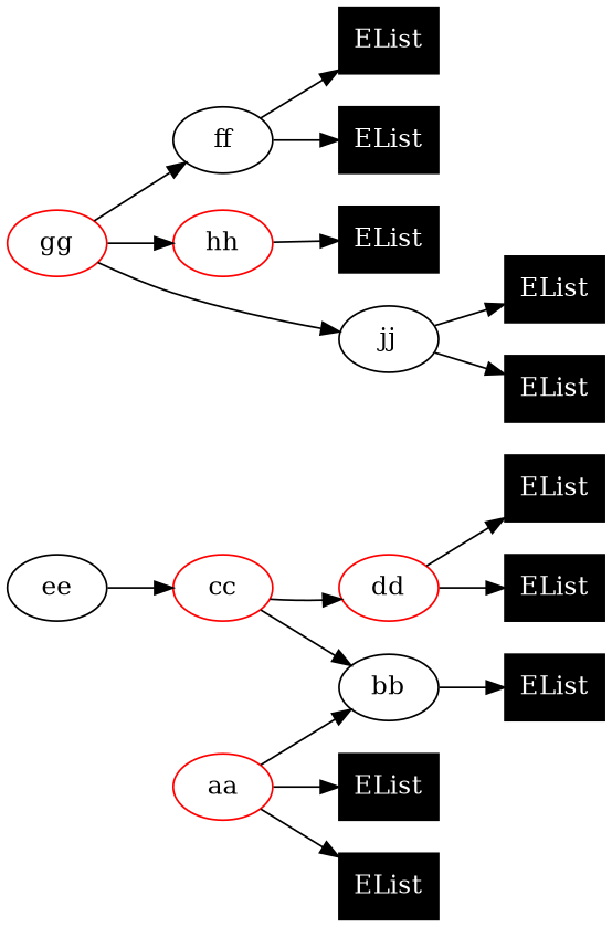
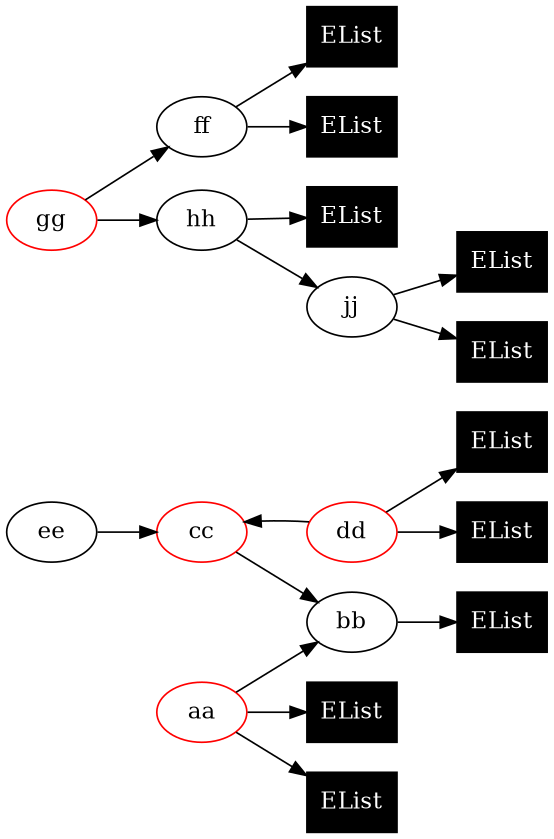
  digraph {
    rankdir=LR
    node [color=black fontcolor=white shape=box style=filled]
    n1 [label=ee fontcolor="" shape="" style=""]
    n2 [color=red label=cc fontcolor="" shape="" style=""]
    n3 [label=bb fontcolor="" shape="" style=""]
    n4 [color=red label=dd fontcolor="" shape="" style=""]
    n5 [color=red label=gg fontcolor="" shape="" style=""]
    n6 [label=ff fontcolor="" shape="" style=""]
-   n7 [color=red label=hh fontcolor="" shape="" style=""]
+   n7 [label=hh fontcolor="" shape="" style=""]
    n8 [label=EList]
    n9 [label=EList]
    n10 [label=EList]
    n11 [color=red label=aa fontcolor="" shape="" style=""]
    n12 [label=EList]
    n13 [label=EList]
    n14 [label=EList]
    n15 [label=EList]
    n16 [label=EList]
    n17 [label=jj fontcolor="" shape="" style=""]
    n18 [label=EList]
    n19 [label=EList]
    n1 -> n2
    n2 -> n3
-   n2 -> n4
+   n4 -> n2
    n3 -> n8
    n4 -> n9
    n4 -> n10
    n5 -> n6
    n5 -> n7
    n6 -> n14
    n6 -> n15
    n7 -> n16
-   n5 -> n17
+   n7 -> n17
    n11 -> n3
    n11 -> n12
    n11 -> n13
    n17 -> n18
    n17 -> n19
  }
